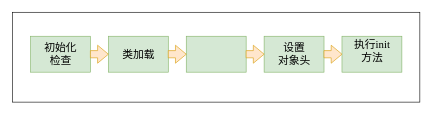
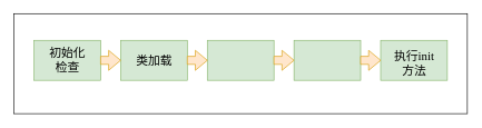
  <mxCell id="0" />
  <mxCell id="1" parent="0" />
  <mxCell id="2" value="" style="rounded=0;whiteSpace=wrap;html=1;" vertex="1" parent="1"><mxGeometry x="20" y="20" width="680" height="150" as="geometry" /></mxCell>
  <mxCell id="3" value="" style="rounded=0;whiteSpace=wrap;html=1;fillColor=#d5e8d4;strokeColor=#82b366;" vertex="1" parent="1"><mxGeometry x="50" y="60" width="100" height="60" as="geometry" /></mxCell>
  <mxCell id="4" value="&lt;font face=&quot;Verdana&quot; style=&quot;font-size: 18px&quot;&gt;初始化&lt;br&gt;检查&lt;/font&gt;" style="text;html=1;align=center;verticalAlign=middle;whiteSpace=wrap;rounded=0;" vertex="1" parent="1"><mxGeometry x="62.5" y="70" width="75" height="40" as="geometry" /></mxCell>
  <mxCell id="5" value="" style="rounded=0;whiteSpace=wrap;html=1;fillColor=#d5e8d4;strokeColor=#82b366;" vertex="1" parent="1"><mxGeometry x="180" y="60" width="100" height="60" as="geometry" /></mxCell>
  <mxCell id="6" value="&lt;font face=&quot;Verdana&quot;&gt;&lt;span style=&quot;font-size: 18px&quot;&gt;类加载&lt;/span&gt;&lt;/font&gt;" style="text;html=1;strokeColor=none;fillColor=none;align=center;verticalAlign=middle;whiteSpace=wrap;rounded=0;" vertex="1" parent="1"><mxGeometry x="192.5" y="70" width="75" height="40" as="geometry" /></mxCell>
  <mxCell id="7" value="" style="rounded=0;whiteSpace=wrap;html=1;fillColor=#d5e8d4;strokeColor=#82b366;" vertex="1" parent="1"><mxGeometry x="310" y="60" width="100" height="60" as="geometry" /></mxCell>
  <mxCell id="8" value="" style="rounded=0;whiteSpace=wrap;html=1;fillColor=#d5e8d4;strokeColor=#82b366;" vertex="1" parent="1"><mxGeometry x="440" y="60" width="100" height="60" as="geometry" /></mxCell>
- <mxCell id="9" value="&lt;font face=&quot;Verdana&quot;&gt;&lt;span style=&quot;font-size: 18px&quot;&gt;设置&lt;br&gt;对象头&lt;/span&gt;&lt;/font&gt;" style="text;html=1;strokeColor=none;fillColor=none;align=center;verticalAlign=middle;whiteSpace=wrap;rounded=0;" vertex="1" parent="1"><mxGeometry x="452.5" y="70" width="75" height="40" as="geometry" /></mxCell>
  <mxCell id="10" value="" style="rounded=0;whiteSpace=wrap;html=1;fillColor=#d5e8d4;strokeColor=#82b366;" vertex="1" parent="1"><mxGeometry x="570" y="60" width="100" height="60" as="geometry" /></mxCell>
- <mxCell id="11" value="&lt;font style=&quot;font-size: 18px&quot;&gt;&lt;font face=&quot;Verdana&quot; style=&quot;font-size: 18px&quot;&gt;执行init&lt;br&gt;&lt;/font&gt;方法&lt;/font&gt;" style="text;html=1;align=center;verticalAlign=middle;whiteSpace=wrap;rounded=0;" vertex="1" parent="1"><mxGeometry x="582.5" y="65" width="75" height="40" as="geometry" /></mxCell>
+ <mxCell id="11" value="&lt;font style=&quot;font-size: 18px&quot;&gt;&lt;font face=&quot;Verdana&quot; style=&quot;font-size: 18px&quot;&gt;执行init&lt;br&gt;&lt;/font&gt;方法&lt;/font&gt;" style="text;html=1;align=center;verticalAlign=middle;whiteSpace=wrap;rounded=0;" vertex="1" parent="1"><mxGeometry x="582.5" y="75" width="75" height="40" as="geometry" /></mxCell>
  <mxCell id="12" value="" style="html=1;shadow=0;dashed=0;align=center;verticalAlign=middle;shape=mxgraph.arrows2.arrow;dy=0.6;dx=18;notch=0;fillColor=#ffe6cc;strokeColor=#d79b00;" vertex="1" parent="1"><mxGeometry x="150" y="75" width="30" height="30" as="geometry" /></mxCell>
  <mxCell id="13" value="" style="html=1;shadow=0;dashed=0;align=center;verticalAlign=middle;shape=mxgraph.arrows2.arrow;dy=0.6;dx=18;notch=0;fillColor=#ffe6cc;strokeColor=#d79b00;" vertex="1" parent="1"><mxGeometry x="280" y="75" width="30" height="30" as="geometry" /></mxCell>
  <mxCell id="14" value="" style="html=1;shadow=0;dashed=0;align=center;verticalAlign=middle;shape=mxgraph.arrows2.arrow;dy=0.6;dx=18;notch=0;fillColor=#ffe6cc;strokeColor=#d79b00;" vertex="1" parent="1"><mxGeometry x="410" y="75" width="30" height="30" as="geometry" /></mxCell>
  <mxCell id="15" value="" style="html=1;shadow=0;dashed=0;align=center;verticalAlign=middle;shape=mxgraph.arrows2.arrow;dy=0.6;dx=18;notch=0;fillColor=#ffe6cc;strokeColor=#d79b00;" vertex="1" parent="1"><mxGeometry x="540" y="75" width="30" height="30" as="geometry" /></mxCell>
